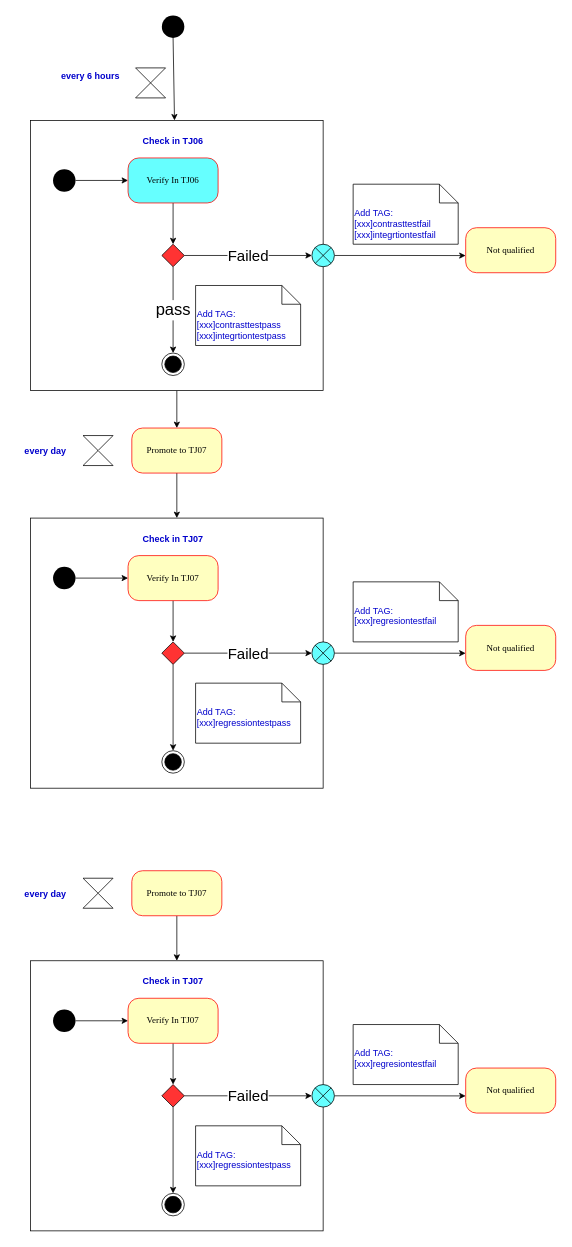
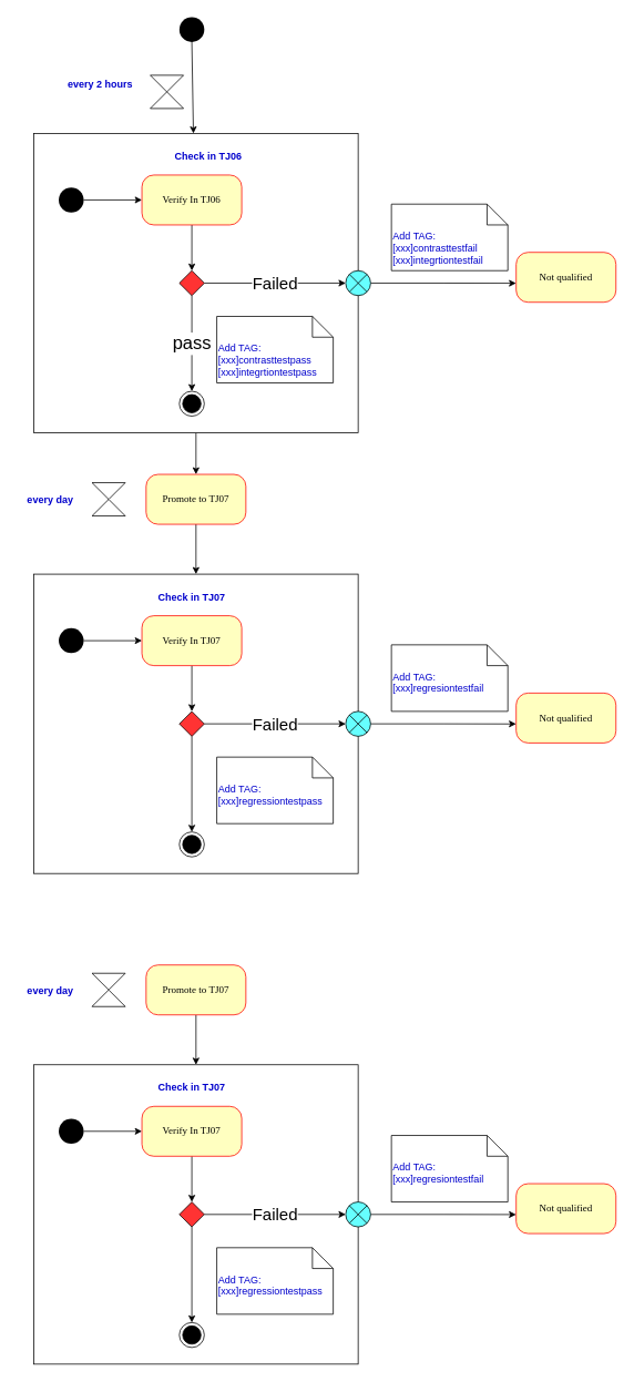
  <mxCell id="0" />
  <mxCell id="1" parent="0" />
  <mxCell id="2" value="" style="ellipse;fillColor=#000000;strokeColor=none;" vertex="1" parent="1"><mxGeometry x="215" y="20" width="30" height="30" as="geometry" /></mxCell>
  <mxCell id="3" style="edgeStyle=orthogonalEdgeStyle;rounded=0;orthogonalLoop=1;jettySize=auto;html=1;entryX=0.5;entryY=0;entryDx=0;entryDy=0;fontSize=22;fontColor=#000000;" edge="1" parent="1" source="4" target="21"><mxGeometry relative="1" as="geometry" /></mxCell>
  <mxCell id="4" value="" style="fontStyle=1;" vertex="1" parent="1"><mxGeometry x="40" y="160" width="390" height="360" as="geometry" /></mxCell>
  <mxCell id="5" value="" style="endArrow=classic;html=1;exitX=0.5;exitY=1;exitDx=0;exitDy=0;" edge="1" parent="1" source="2" target="4"><mxGeometry width="50" height="50" relative="1" as="geometry"><mxPoint x="190" y="380" as="sourcePoint" /><mxPoint x="240" y="330" as="targetPoint" /></mxGeometry></mxCell>
  <mxCell id="6" style="edgeStyle=orthogonalEdgeStyle;rounded=0;orthogonalLoop=1;jettySize=auto;html=1;entryX=0;entryY=0.5;entryDx=0;entryDy=0;" edge="1" parent="1" source="7" target="9"><mxGeometry relative="1" as="geometry" /></mxCell>
  <mxCell id="7" value="" style="ellipse;fillColor=#000000;strokeColor=none;" vertex="1" parent="1"><mxGeometry x="70" y="225" width="30" height="30" as="geometry" /></mxCell>
  <mxCell id="8" style="edgeStyle=orthogonalEdgeStyle;rounded=0;orthogonalLoop=1;jettySize=auto;html=1;entryX=0.5;entryY=0;entryDx=0;entryDy=0;fontColor=#0000CC;" edge="1" parent="1" source="9" target="12"><mxGeometry relative="1" as="geometry" /></mxCell>
- <mxCell id="9" value="Verify In TJ06" style="rounded=1;whiteSpace=wrap;html=1;arcSize=24;fillColor=#66ffff;strokeColor=#ff0000;shadow=0;comic=0;labelBackgroundColor=none;fontFamily=Verdana;fontSize=12;fontColor=#000000;align=center;" vertex="1" parent="1"><mxGeometry x="170" y="210" width="120" height="60" as="geometry" /></mxCell>
+ <mxCell id="9" value="Verify In TJ06" style="rounded=1;whiteSpace=wrap;html=1;arcSize=24;fillColor=#ffffc0;strokeColor=#ff0000;shadow=0;comic=0;labelBackgroundColor=none;fontFamily=Verdana;fontSize=12;fontColor=#000000;align=center;" vertex="1" parent="1"><mxGeometry x="170" y="210" width="120" height="60" as="geometry" /></mxCell>
  <mxCell id="10" value="&lt;font style=&quot;font-size: 20px&quot;&gt;Failed&lt;/font&gt;" style="edgeStyle=orthogonalEdgeStyle;rounded=0;orthogonalLoop=1;jettySize=auto;html=1;entryX=0;entryY=0.5;entryDx=0;entryDy=0;" edge="1" parent="1" source="12" target="14"><mxGeometry relative="1" as="geometry" /></mxCell>
  <mxCell id="11" value="pass" style="edgeStyle=orthogonalEdgeStyle;rounded=0;orthogonalLoop=1;jettySize=auto;html=1;fontSize=22;" edge="1" parent="1" source="12" target="15"><mxGeometry relative="1" as="geometry" /></mxCell>
  <mxCell id="12" value="" style="rhombus;fillColor=#FF3333;" vertex="1" parent="1"><mxGeometry x="215" y="325" width="30" height="30" as="geometry" /></mxCell>
  <mxCell id="13" style="edgeStyle=orthogonalEdgeStyle;rounded=0;orthogonalLoop=1;jettySize=auto;html=1;entryX=-0.001;entryY=0.619;entryDx=0;entryDy=0;entryPerimeter=0;fontColor=#0000CC;" edge="1" parent="1" source="14" target="16"><mxGeometry relative="1" as="geometry" /></mxCell>
  <mxCell id="14" value="" style="shape=sumEllipse;perimeter=ellipsePerimeter;whiteSpace=wrap;html=1;backgroundOutline=1;fillColor=#66FFFF;" vertex="1" parent="1"><mxGeometry x="415" y="325" width="30" height="30" as="geometry" /></mxCell>
  <mxCell id="15" value="" style="ellipse;html=1;shape=endState;fillColor=#000000;strokeColor=#000000;" vertex="1" parent="1"><mxGeometry x="215" y="470" width="30" height="30" as="geometry" /></mxCell>
  <mxCell id="16" value="Not qualified" style="rounded=1;whiteSpace=wrap;html=1;arcSize=24;fillColor=#ffffc0;strokeColor=#ff0000;shadow=0;comic=0;labelBackgroundColor=none;fontFamily=Verdana;fontSize=12;fontColor=#000000;align=center;" vertex="1" parent="1"><mxGeometry x="620" y="303" width="120" height="60" as="geometry" /></mxCell>
  <mxCell id="17" value="&lt;div style=&quot;text-align: justify&quot;&gt;&lt;span&gt;Add TAG:&lt;/span&gt;&lt;/div&gt;&lt;div style=&quot;text-align: justify&quot;&gt;&lt;span&gt;[xxx]contrasttestpass&lt;/span&gt;&lt;/div&gt;&lt;div style=&quot;text-align: justify&quot;&gt;&lt;span&gt;[xxx]integrtiontestpass&lt;/span&gt;&lt;/div&gt;" style="shape=note2;boundedLbl=1;whiteSpace=wrap;html=1;size=25;verticalAlign=top;align=left;fillColor=#FFFFFF;fontColor=#0000CC;" vertex="1" parent="1"><mxGeometry x="260" y="380" width="140" height="80" as="geometry" /></mxCell>
  <mxCell id="18" value="&lt;div style=&quot;text-align: justify&quot;&gt;&lt;span&gt;Add TAG:&lt;/span&gt;&lt;/div&gt;&lt;div style=&quot;text-align: justify&quot;&gt;&lt;span&gt;[xxx]contrasttestfail&lt;/span&gt;&lt;/div&gt;&lt;div style=&quot;text-align: justify&quot;&gt;&lt;span&gt;[xxx]integrtiontestfail&lt;/span&gt;&lt;/div&gt;" style="shape=note2;boundedLbl=1;whiteSpace=wrap;html=1;size=25;verticalAlign=top;align=left;fillColor=#FFFFFF;fontColor=#0000CC;" vertex="1" parent="1"><mxGeometry x="470" y="245" width="140" height="80" as="geometry" /></mxCell>
- <mxCell id="19" value="Check in TJ06" style="text;align=center;fontStyle=1;verticalAlign=middle;spacingLeft=3;spacingRight=3;strokeColor=none;rotatable=0;points=[[0,0.5],[1,0.5]];portConstraint=eastwest;fillColor=#FFFFFF;fontColor=#0000CC;" vertex="1" parent="1"><mxGeometry x="190" y="174" width="80" height="26" as="geometry" /></mxCell>
+ <mxCell id="19" value="Check in TJ06" style="text;align=center;fontStyle=1;verticalAlign=middle;spacingLeft=3;spacingRight=3;strokeColor=none;rotatable=0;points=[[0,0.5],[1,0.5]];portConstraint=eastwest;fillColor=#FFFFFF;fontColor=#0000CC;" vertex="1" parent="1"><mxGeometry x="210" y="174" width="80" height="26" as="geometry" /></mxCell>
  <mxCell id="20" style="edgeStyle=orthogonalEdgeStyle;rounded=0;orthogonalLoop=1;jettySize=auto;html=1;entryX=0.5;entryY=0;entryDx=0;entryDy=0;fontSize=22;fontColor=#000000;" edge="1" parent="1" source="21" target="22"><mxGeometry relative="1" as="geometry" /></mxCell>
  <mxCell id="21" value="Promote to TJ07" style="rounded=1;whiteSpace=wrap;html=1;arcSize=24;fillColor=#ffffc0;strokeColor=#ff0000;shadow=0;comic=0;labelBackgroundColor=none;fontFamily=Verdana;fontSize=12;fontColor=#000000;align=center;" vertex="1" parent="1"><mxGeometry x="175" y="570" width="120" height="60" as="geometry" /></mxCell>
  <mxCell id="22" value="" style="fontStyle=1;" vertex="1" parent="1"><mxGeometry x="40" y="690" width="390" height="360" as="geometry" /></mxCell>
  <mxCell id="23" style="edgeStyle=orthogonalEdgeStyle;rounded=0;orthogonalLoop=1;jettySize=auto;html=1;entryX=0;entryY=0.5;entryDx=0;entryDy=0;" edge="1" parent="1" source="24" target="26"><mxGeometry relative="1" as="geometry" /></mxCell>
  <mxCell id="24" value="" style="ellipse;fillColor=#000000;strokeColor=none;" vertex="1" parent="1"><mxGeometry x="70" y="755" width="30" height="30" as="geometry" /></mxCell>
  <mxCell id="25" style="edgeStyle=orthogonalEdgeStyle;rounded=0;orthogonalLoop=1;jettySize=auto;html=1;entryX=0.5;entryY=0;entryDx=0;entryDy=0;fontColor=#0000CC;" edge="1" parent="1" source="26" target="29"><mxGeometry relative="1" as="geometry" /></mxCell>
  <mxCell id="26" value="Verify In TJ07" style="rounded=1;whiteSpace=wrap;html=1;arcSize=24;fillColor=#ffffc0;strokeColor=#ff0000;shadow=0;comic=0;labelBackgroundColor=none;fontFamily=Verdana;fontSize=12;fontColor=#000000;align=center;" vertex="1" parent="1"><mxGeometry x="170" y="740" width="120" height="60" as="geometry" /></mxCell>
  <mxCell id="27" value="&lt;font style=&quot;font-size: 20px&quot;&gt;Failed&lt;/font&gt;" style="edgeStyle=orthogonalEdgeStyle;rounded=0;orthogonalLoop=1;jettySize=auto;html=1;entryX=0;entryY=0.5;entryDx=0;entryDy=0;" edge="1" parent="1" source="29" target="31"><mxGeometry relative="1" as="geometry" /></mxCell>
  <mxCell id="28" style="edgeStyle=orthogonalEdgeStyle;rounded=0;orthogonalLoop=1;jettySize=auto;html=1;fontColor=#0000CC;" edge="1" parent="1" source="29" target="32"><mxGeometry relative="1" as="geometry" /></mxCell>
  <mxCell id="29" value="" style="rhombus;fillColor=#FF3333;" vertex="1" parent="1"><mxGeometry x="215" y="855" width="30" height="30" as="geometry" /></mxCell>
  <mxCell id="30" style="edgeStyle=orthogonalEdgeStyle;rounded=0;orthogonalLoop=1;jettySize=auto;html=1;entryX=-0.001;entryY=0.619;entryDx=0;entryDy=0;entryPerimeter=0;fontColor=#0000CC;" edge="1" parent="1" source="31" target="33"><mxGeometry relative="1" as="geometry" /></mxCell>
  <mxCell id="31" value="" style="shape=sumEllipse;perimeter=ellipsePerimeter;whiteSpace=wrap;html=1;backgroundOutline=1;fillColor=#66FFFF;" vertex="1" parent="1"><mxGeometry x="415" y="855" width="30" height="30" as="geometry" /></mxCell>
  <mxCell id="32" value="" style="ellipse;html=1;shape=endState;fillColor=#000000;strokeColor=#000000;" vertex="1" parent="1"><mxGeometry x="215" y="1000" width="30" height="30" as="geometry" /></mxCell>
  <mxCell id="33" value="Not qualified" style="rounded=1;whiteSpace=wrap;html=1;arcSize=24;fillColor=#ffffc0;strokeColor=#ff0000;shadow=0;comic=0;labelBackgroundColor=none;fontFamily=Verdana;fontSize=12;fontColor=#000000;align=center;" vertex="1" parent="1"><mxGeometry x="620" y="833" width="120" height="60" as="geometry" /></mxCell>
  <mxCell id="34" value="&lt;div style=&quot;text-align: justify&quot;&gt;&lt;span&gt;Add TAG:&lt;/span&gt;&lt;/div&gt;&lt;div style=&quot;text-align: justify&quot;&gt;&lt;span&gt;[xxx]regressiontestpass&lt;/span&gt;&lt;/div&gt;" style="shape=note2;boundedLbl=1;whiteSpace=wrap;html=1;size=25;verticalAlign=top;align=left;fillColor=#FFFFFF;fontColor=#0000CC;" vertex="1" parent="1"><mxGeometry x="260" y="910" width="140" height="80" as="geometry" /></mxCell>
  <mxCell id="35" value="&lt;div style=&quot;text-align: justify&quot;&gt;&lt;span&gt;Add TAG:&lt;/span&gt;&lt;/div&gt;&lt;div style=&quot;text-align: justify&quot;&gt;&lt;span&gt;[xxx]regresiontestfail&lt;/span&gt;&lt;/div&gt;" style="shape=note2;boundedLbl=1;whiteSpace=wrap;html=1;size=25;verticalAlign=top;align=left;fillColor=#FFFFFF;fontColor=#0000CC;" vertex="1" parent="1"><mxGeometry x="470" y="775" width="140" height="80" as="geometry" /></mxCell>
  <mxCell id="36" value="Check in TJ07" style="text;align=center;fontStyle=1;verticalAlign=middle;spacingLeft=3;spacingRight=3;strokeColor=none;rotatable=0;points=[[0,0.5],[1,0.5]];portConstraint=eastwest;fillColor=#FFFFFF;fontColor=#0000CC;" vertex="1" parent="1"><mxGeometry x="190" y="704" width="80" height="26" as="geometry" /></mxCell>
  <mxCell id="37" value="" style="shape=collate;whiteSpace=wrap;html=1;fontColor=#0000CC;fillColor=#FFFFFF;" vertex="1" parent="1"><mxGeometry x="110" y="580" width="40" height="40" as="geometry" /></mxCell>
- <mxCell id="38" value="every 6 hours" style="text;align=center;fontStyle=1;verticalAlign=middle;spacingLeft=3;spacingRight=3;strokeColor=none;rotatable=0;points=[[0,0.5],[1,0.5]];portConstraint=eastwest;fillColor=#FFFFFF;fontColor=#0000CC;" vertex="1" parent="1"><mxGeometry x="80" y="87" width="80" height="26" as="geometry" /></mxCell>
+ <mxCell id="38" value="every 2 hours" style="text;align=center;fontStyle=1;verticalAlign=middle;spacingLeft=3;spacingRight=3;strokeColor=none;rotatable=0;points=[[0,0.5],[1,0.5]];portConstraint=eastwest;fillColor=#FFFFFF;fontColor=#0000CC;" vertex="1" parent="1"><mxGeometry x="80" y="87" width="80" height="26" as="geometry" /></mxCell>
  <mxCell id="39" value="" style="shape=collate;whiteSpace=wrap;html=1;fontColor=#0000CC;fillColor=#FFFFFF;" vertex="1" parent="1"><mxGeometry x="180" y="90" width="40" height="40" as="geometry" /></mxCell>
  <mxCell id="40" value="every day" style="text;align=center;fontStyle=1;verticalAlign=middle;spacingLeft=3;spacingRight=3;strokeColor=none;rotatable=0;points=[[0,0.5],[1,0.5]];portConstraint=eastwest;fillColor=#FFFFFF;fontColor=#0000CC;" vertex="1" parent="1"><mxGeometry x="20" y="587" width="80" height="26" as="geometry" /></mxCell>
  <mxCell id="41" style="edgeStyle=orthogonalEdgeStyle;rounded=0;orthogonalLoop=1;jettySize=auto;html=1;entryX=0.5;entryY=0;entryDx=0;entryDy=0;fontSize=22;fontColor=#000000;" edge="1" parent="1" source="42" target="43"><mxGeometry relative="1" as="geometry" /></mxCell>
  <mxCell id="42" value="Promote to TJ07" style="rounded=1;whiteSpace=wrap;html=1;arcSize=24;fillColor=#ffffc0;strokeColor=#ff0000;shadow=0;comic=0;labelBackgroundColor=none;fontFamily=Verdana;fontSize=12;fontColor=#000000;align=center;" vertex="1" parent="1"><mxGeometry x="175" y="1160" width="120" height="60" as="geometry" /></mxCell>
  <mxCell id="43" value="" style="fontStyle=1;" vertex="1" parent="1"><mxGeometry x="40" y="1280" width="390" height="360" as="geometry" /></mxCell>
  <mxCell id="44" style="edgeStyle=orthogonalEdgeStyle;rounded=0;orthogonalLoop=1;jettySize=auto;html=1;entryX=0;entryY=0.5;entryDx=0;entryDy=0;" edge="1" parent="1" source="45" target="47"><mxGeometry relative="1" as="geometry" /></mxCell>
  <mxCell id="45" value="" style="ellipse;fillColor=#000000;strokeColor=none;" vertex="1" parent="1"><mxGeometry x="70" y="1345" width="30" height="30" as="geometry" /></mxCell>
  <mxCell id="46" style="edgeStyle=orthogonalEdgeStyle;rounded=0;orthogonalLoop=1;jettySize=auto;html=1;entryX=0.5;entryY=0;entryDx=0;entryDy=0;fontColor=#0000CC;" edge="1" parent="1" source="47" target="50"><mxGeometry relative="1" as="geometry" /></mxCell>
  <mxCell id="47" value="Verify In TJ07" style="rounded=1;whiteSpace=wrap;html=1;arcSize=24;fillColor=#ffffc0;strokeColor=#ff0000;shadow=0;comic=0;labelBackgroundColor=none;fontFamily=Verdana;fontSize=12;fontColor=#000000;align=center;" vertex="1" parent="1"><mxGeometry x="170" y="1330" width="120" height="60" as="geometry" /></mxCell>
  <mxCell id="48" value="&lt;font style=&quot;font-size: 20px&quot;&gt;Failed&lt;/font&gt;" style="edgeStyle=orthogonalEdgeStyle;rounded=0;orthogonalLoop=1;jettySize=auto;html=1;entryX=0;entryY=0.5;entryDx=0;entryDy=0;" edge="1" parent="1" source="50" target="52"><mxGeometry relative="1" as="geometry" /></mxCell>
  <mxCell id="49" style="edgeStyle=orthogonalEdgeStyle;rounded=0;orthogonalLoop=1;jettySize=auto;html=1;fontColor=#0000CC;" edge="1" parent="1" source="50" target="53"><mxGeometry relative="1" as="geometry" /></mxCell>
  <mxCell id="50" value="" style="rhombus;fillColor=#FF3333;" vertex="1" parent="1"><mxGeometry x="215" y="1445" width="30" height="30" as="geometry" /></mxCell>
  <mxCell id="51" style="edgeStyle=orthogonalEdgeStyle;rounded=0;orthogonalLoop=1;jettySize=auto;html=1;entryX=-0.001;entryY=0.619;entryDx=0;entryDy=0;entryPerimeter=0;fontColor=#0000CC;" edge="1" parent="1" source="52" target="54"><mxGeometry relative="1" as="geometry" /></mxCell>
  <mxCell id="52" value="" style="shape=sumEllipse;perimeter=ellipsePerimeter;whiteSpace=wrap;html=1;backgroundOutline=1;fillColor=#66FFFF;" vertex="1" parent="1"><mxGeometry x="415" y="1445" width="30" height="30" as="geometry" /></mxCell>
  <mxCell id="53" value="" style="ellipse;html=1;shape=endState;fillColor=#000000;strokeColor=#000000;" vertex="1" parent="1"><mxGeometry x="215" y="1590" width="30" height="30" as="geometry" /></mxCell>
  <mxCell id="54" value="Not qualified" style="rounded=1;whiteSpace=wrap;html=1;arcSize=24;fillColor=#ffffc0;strokeColor=#ff0000;shadow=0;comic=0;labelBackgroundColor=none;fontFamily=Verdana;fontSize=12;fontColor=#000000;align=center;" vertex="1" parent="1"><mxGeometry x="620" y="1423" width="120" height="60" as="geometry" /></mxCell>
  <mxCell id="55" value="&lt;div style=&quot;text-align: justify&quot;&gt;&lt;span&gt;Add TAG:&lt;/span&gt;&lt;/div&gt;&lt;div style=&quot;text-align: justify&quot;&gt;&lt;span&gt;[xxx]regressiontestpass&lt;/span&gt;&lt;/div&gt;" style="shape=note2;boundedLbl=1;whiteSpace=wrap;html=1;size=25;verticalAlign=top;align=left;fillColor=#FFFFFF;fontColor=#0000CC;" vertex="1" parent="1"><mxGeometry x="260" y="1500" width="140" height="80" as="geometry" /></mxCell>
  <mxCell id="56" value="&lt;div style=&quot;text-align: justify&quot;&gt;&lt;span&gt;Add TAG:&lt;/span&gt;&lt;/div&gt;&lt;div style=&quot;text-align: justify&quot;&gt;&lt;span&gt;[xxx]regresiontestfail&lt;/span&gt;&lt;/div&gt;" style="shape=note2;boundedLbl=1;whiteSpace=wrap;html=1;size=25;verticalAlign=top;align=left;fillColor=#FFFFFF;fontColor=#0000CC;" vertex="1" parent="1"><mxGeometry x="470" y="1365" width="140" height="80" as="geometry" /></mxCell>
  <mxCell id="57" value="Check in TJ07" style="text;align=center;fontStyle=1;verticalAlign=middle;spacingLeft=3;spacingRight=3;strokeColor=none;rotatable=0;points=[[0,0.5],[1,0.5]];portConstraint=eastwest;fillColor=#FFFFFF;fontColor=#0000CC;" vertex="1" parent="1"><mxGeometry x="190" y="1294" width="80" height="26" as="geometry" /></mxCell>
  <mxCell id="58" value="" style="shape=collate;whiteSpace=wrap;html=1;fontColor=#0000CC;fillColor=#FFFFFF;" vertex="1" parent="1"><mxGeometry x="110" y="1170" width="40" height="40" as="geometry" /></mxCell>
  <mxCell id="59" value="every day" style="text;align=center;fontStyle=1;verticalAlign=middle;spacingLeft=3;spacingRight=3;strokeColor=none;rotatable=0;points=[[0,0.5],[1,0.5]];portConstraint=eastwest;fillColor=#FFFFFF;fontColor=#0000CC;" vertex="1" parent="1"><mxGeometry x="20" y="1177" width="80" height="26" as="geometry" /></mxCell>
